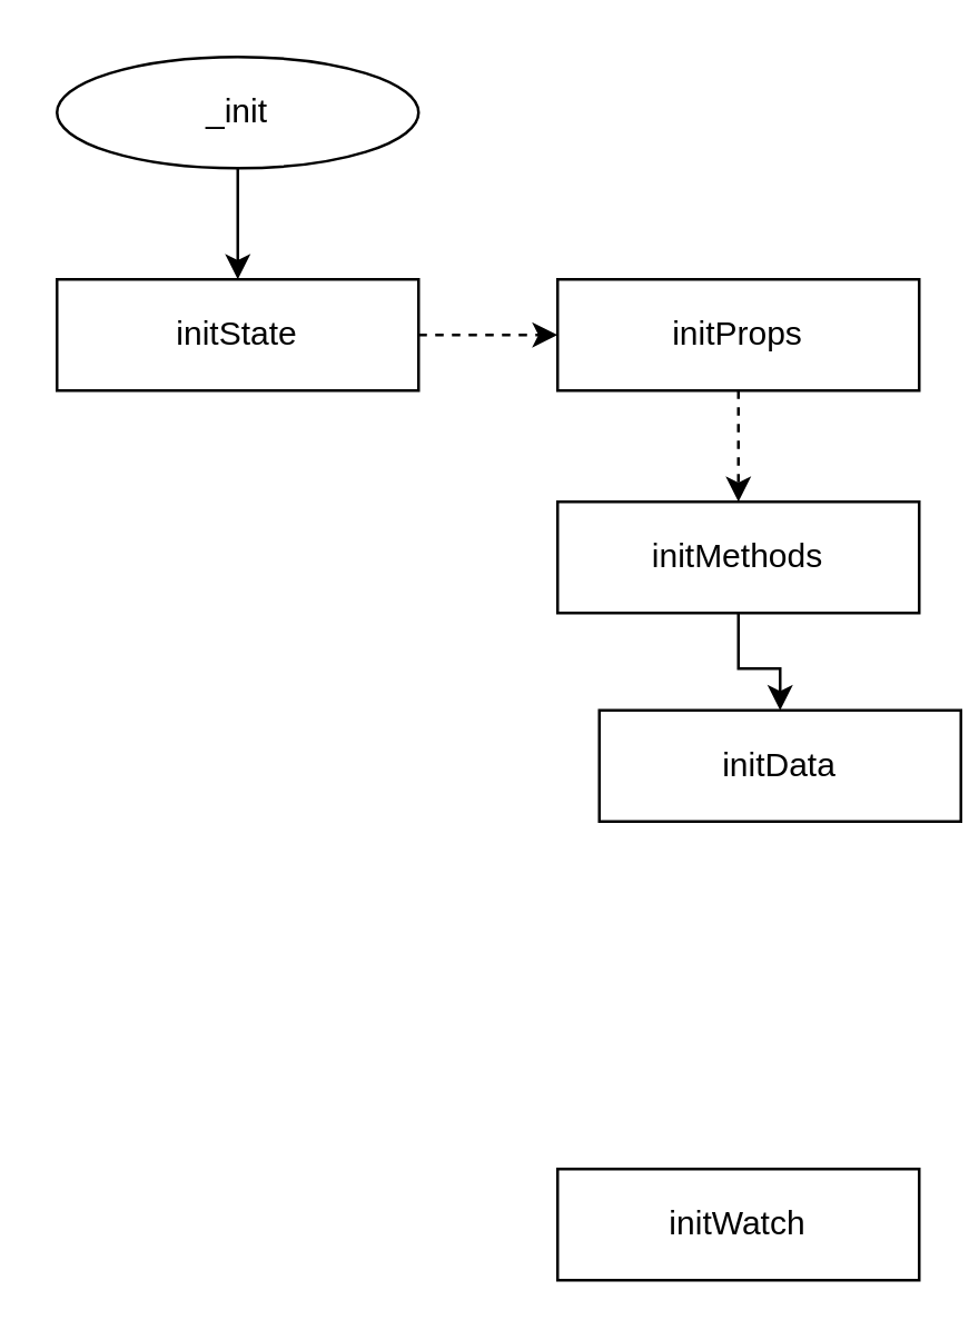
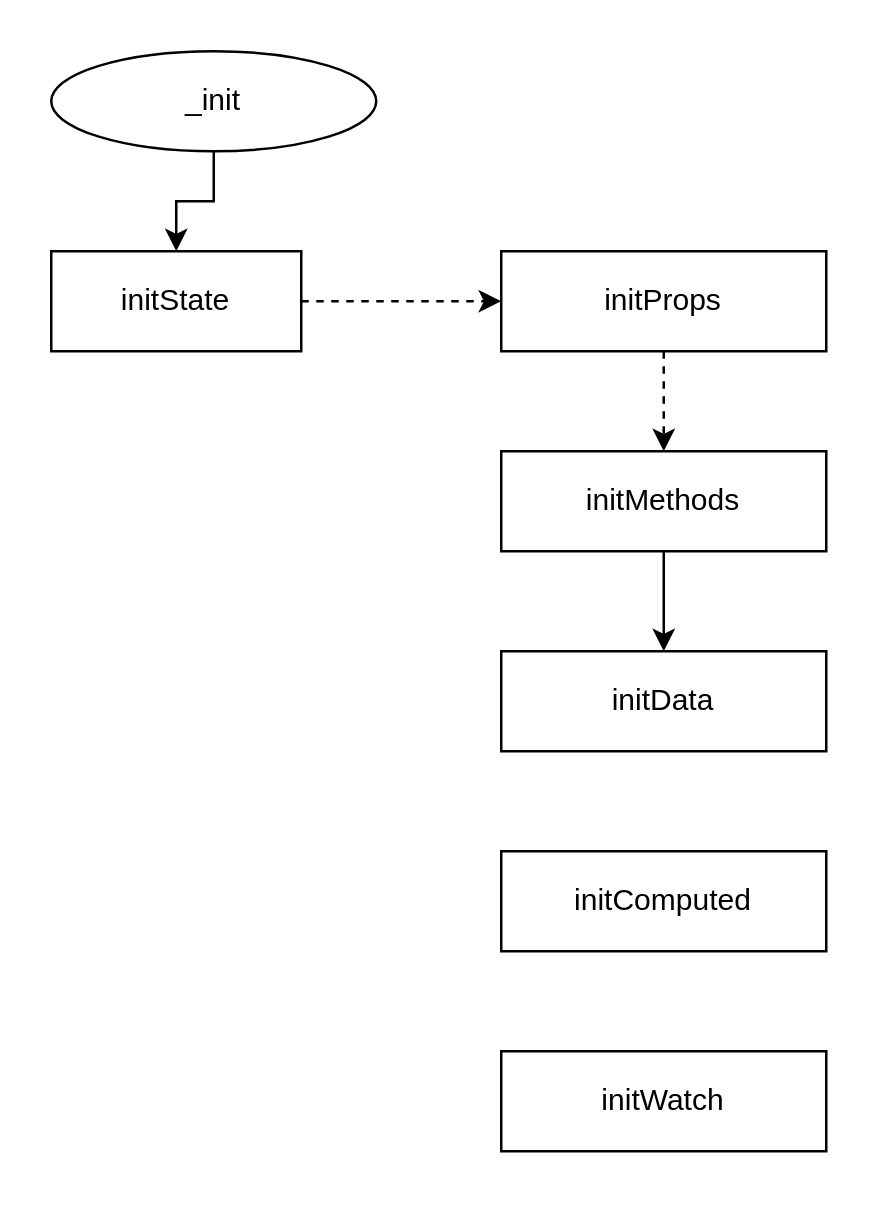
  <mxCell id="0" />
  <mxCell id="1" parent="0" />
  <mxCell id="2" style="edgeStyle=orthogonalEdgeStyle;rounded=0;orthogonalLoop=1;jettySize=auto;html=1;exitX=0.5;exitY=1;exitDx=0;exitDy=0;entryX=0.5;entryY=0;entryDx=0;entryDy=0;" edge="1" parent="1" source="3" target="5"><mxGeometry relative="1" as="geometry" /></mxCell>
  <mxCell id="3" value="_init" style="ellipse;whiteSpace=wrap;html=1;" vertex="1" parent="1"><mxGeometry x="20" y="20" width="130" height="40" as="geometry" /></mxCell>
  <mxCell id="4" style="edgeStyle=orthogonalEdgeStyle;rounded=0;orthogonalLoop=1;jettySize=auto;html=1;exitX=1;exitY=0.5;exitDx=0;exitDy=0;dashed=1;" edge="1" parent="1" source="5" target="7"><mxGeometry relative="1" as="geometry" /></mxCell>
- <mxCell id="5" value="initState" style="rounded=0;whiteSpace=wrap;html=1;" vertex="1" parent="1"><mxGeometry x="20" y="100" width="130" height="40" as="geometry" /></mxCell>
+ <mxCell id="5" value="initState" style="rounded=0;whiteSpace=wrap;html=1;" vertex="1" parent="1"><mxGeometry x="20" y="100" width="100" height="40" as="geometry" /></mxCell>
  <mxCell id="6" style="edgeStyle=orthogonalEdgeStyle;rounded=0;orthogonalLoop=1;jettySize=auto;html=1;exitX=0.5;exitY=1;exitDx=0;exitDy=0;entryX=0.5;entryY=0;entryDx=0;entryDy=0;dashed=1;" edge="1" parent="1" source="7" target="9"><mxGeometry relative="1" as="geometry" /></mxCell>
  <mxCell id="7" value="initProps" style="rounded=0;whiteSpace=wrap;html=1;" vertex="1" parent="1"><mxGeometry x="200" y="100" width="130" height="40" as="geometry" /></mxCell>
  <mxCell id="8" value="" style="edgeStyle=orthogonalEdgeStyle;rounded=0;orthogonalLoop=1;jettySize=auto;html=1;" edge="1" parent="1" source="9" target="10"><mxGeometry relative="1" as="geometry" /></mxCell>
  <mxCell id="9" value="initMethods" style="rounded=0;whiteSpace=wrap;html=1;" vertex="1" parent="1"><mxGeometry x="200" y="180" width="130" height="40" as="geometry" /></mxCell>
- <mxCell id="10" value="initData" style="rounded=0;whiteSpace=wrap;html=1;" vertex="1" parent="1"><mxGeometry x="215" y="255" width="130" height="40" as="geometry" /></mxCell>
+ <mxCell id="10" value="initData" style="rounded=0;whiteSpace=wrap;html=1;" vertex="1" parent="1"><mxGeometry x="200" y="260" width="130" height="40" as="geometry" /></mxCell>
+ <mxCell id="11" value="initComputed" style="rounded=0;whiteSpace=wrap;html=1;" vertex="1" parent="1"><mxGeometry x="200" y="340" width="130" height="40" as="geometry" /></mxCell>
  <mxCell id="12" value="initWatch" style="rounded=0;whiteSpace=wrap;html=1;" vertex="1" parent="1"><mxGeometry x="200" y="420" width="130" height="40" as="geometry" /></mxCell>
